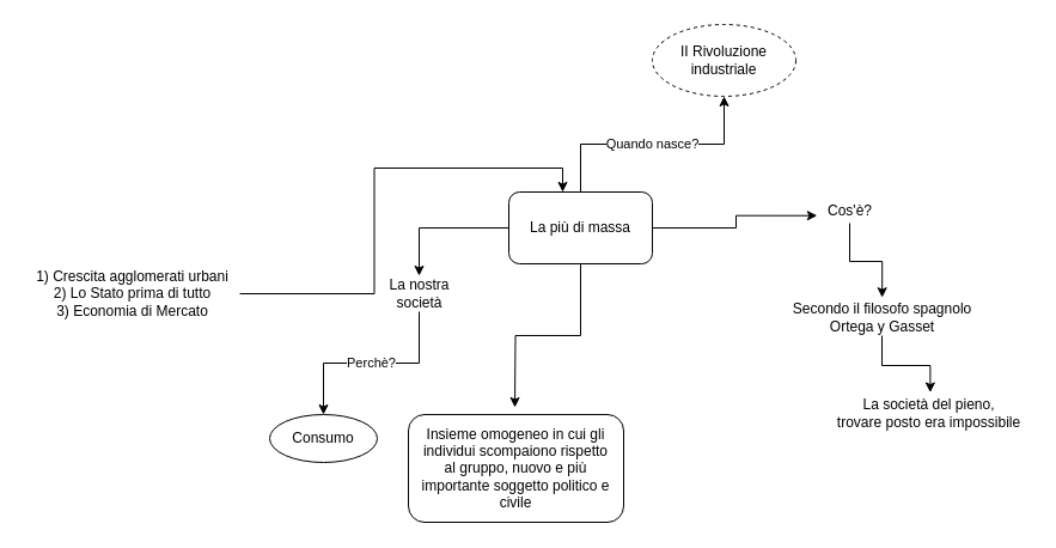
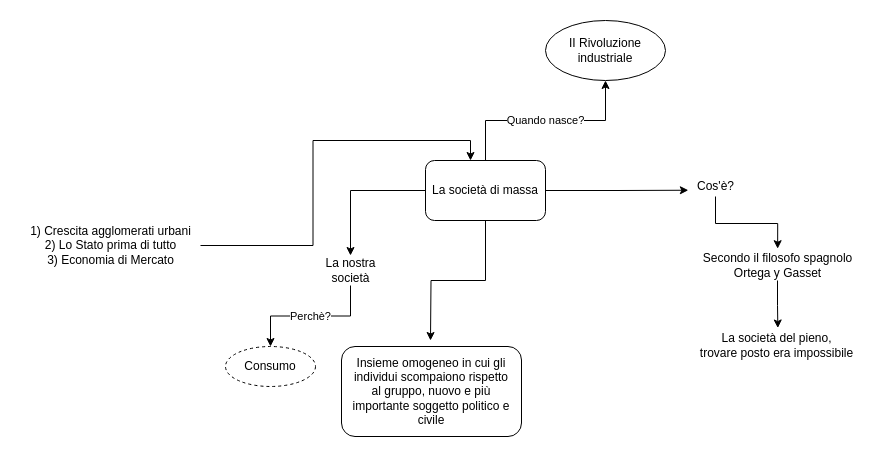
  <mxCell id="0" />
  <mxCell id="1" parent="0" />
  <mxCell id="2" style="edgeStyle=orthogonalEdgeStyle;rounded=0;orthogonalLoop=1;jettySize=auto;html=1;entryX=-0.043;entryY=0.686;entryDx=0;entryDy=0;entryPerimeter=0;" edge="1" parent="1" source="6" target="8"><mxGeometry relative="1" as="geometry"><mxPoint x="600" y="190" as="targetPoint" /></mxGeometry></mxCell>
  <mxCell id="3" style="edgeStyle=orthogonalEdgeStyle;rounded=0;orthogonalLoop=1;jettySize=auto;html=1;" edge="1" parent="1" source="6"><mxGeometry relative="1" as="geometry"><mxPoint x="430" y="340" as="targetPoint" /></mxGeometry></mxCell>
  <mxCell id="4" style="edgeStyle=orthogonalEdgeStyle;rounded=0;orthogonalLoop=1;jettySize=auto;html=1;" edge="1" parent="1" source="6" target="13"><mxGeometry relative="1" as="geometry" /></mxCell>
  <mxCell id="5" value="Quando nasce?" style="edgeStyle=orthogonalEdgeStyle;rounded=0;orthogonalLoop=1;jettySize=auto;html=1;" edge="1" parent="1" source="6" target="18"><mxGeometry relative="1" as="geometry"><mxPoint x="540" y="60" as="targetPoint" /></mxGeometry></mxCell>
- <mxCell id="6" value="La più di massa" style="rounded=1;whiteSpace=wrap;html=1;" vertex="1" parent="1"><mxGeometry x="425" y="160" width="120" height="60" as="geometry" /></mxCell>
+ <mxCell id="6" value="La società di massa" style="rounded=1;whiteSpace=wrap;html=1;" vertex="1" parent="1"><mxGeometry x="425" y="160" width="120" height="60" as="geometry" /></mxCell>
  <mxCell id="7" style="edgeStyle=orthogonalEdgeStyle;rounded=0;orthogonalLoop=1;jettySize=auto;html=1;entryX=0.501;entryY=-0.06;entryDx=0;entryDy=0;entryPerimeter=0;" edge="1" parent="1" source="8" target="10"><mxGeometry relative="1" as="geometry"><mxPoint x="620" y="250" as="targetPoint" /></mxGeometry></mxCell>
- <mxCell id="8" value="Cos'è?" style="text;html=1;align=center;verticalAlign=middle;resizable=0;points=[];autosize=1;strokeColor=none;fillColor=none;" vertex="1" parent="1"><mxGeometry x="685" y="166" width="50" height="20" as="geometry" /></mxCell>
+ <mxCell id="8" value="Cos'è?" style="text;html=1;align=center;verticalAlign=middle;resizable=0;points=[];autosize=1;strokeColor=none;fillColor=none;" vertex="1" parent="1"><mxGeometry x="690" y="176" width="50" height="20" as="geometry" /></mxCell>
  <mxCell id="9" style="edgeStyle=orthogonalEdgeStyle;rounded=0;orthogonalLoop=1;jettySize=auto;html=1;entryX=0.508;entryY=-0.083;entryDx=0;entryDy=0;entryPerimeter=0;" edge="1" parent="1" source="10" target="11"><mxGeometry relative="1" as="geometry"><mxPoint x="620" y="330" as="targetPoint" /></mxGeometry></mxCell>
- <mxCell id="10" value="Secondo il filosofo spagnolo&lt;br&gt;Ortega y Gasset" style="text;html=1;align=center;verticalAlign=middle;resizable=0;points=[];autosize=1;strokeColor=none;fillColor=none;" vertex="1" parent="1"><mxGeometry x="657" y="250" width="160" height="30" as="geometry" /></mxCell>
+ <mxCell id="10" value="Secondo il filosofo spagnolo&lt;br&gt;Ortega y Gasset" style="text;html=1;align=center;verticalAlign=middle;resizable=0;points=[];autosize=1;strokeColor=none;fillColor=none;" vertex="1" parent="1"><mxGeometry x="697" y="250" width="160" height="30" as="geometry" /></mxCell>
  <mxCell id="11" value="La società del pieno,&lt;br&gt;trovare posto era impossibile" style="text;html=1;align=center;verticalAlign=middle;resizable=0;points=[];autosize=1;strokeColor=none;fillColor=none;" vertex="1" parent="1"><mxGeometry x="691" y="330" width="170" height="30" as="geometry" /></mxCell>
  <mxCell id="12" value="Perchè?" style="edgeStyle=orthogonalEdgeStyle;rounded=0;orthogonalLoop=1;jettySize=auto;html=1;entryX=0.5;entryY=0;entryDx=0;entryDy=0;" edge="1" parent="1" source="13" target="14"><mxGeometry relative="1" as="geometry"><mxPoint x="360" y="250" as="targetPoint" /></mxGeometry></mxCell>
- <mxCell id="13" value="La nostra&lt;br&gt;società" style="text;html=1;align=center;verticalAlign=middle;resizable=0;points=[];autosize=1;strokeColor=none;fillColor=none;" vertex="1" parent="1"><mxGeometry x="315" y="230" width="70" height="30" as="geometry" /></mxCell>
- <mxCell id="14" value="Consumo" style="ellipse;whiteSpace=wrap;html=1;" vertex="1" parent="1"><mxGeometry x="225" y="346" width="90" height="40" as="geometry" /></mxCell>
+ <mxCell id="13" value="La nostra&lt;br&gt;società" style="text;html=1;align=center;verticalAlign=middle;resizable=0;points=[];autosize=1;strokeColor=none;fillColor=none;" vertex="1" parent="1"><mxGeometry x="315" y="255" width="70" height="30" as="geometry" /></mxCell>
+ <mxCell id="14" value="Consumo" style="ellipse;whiteSpace=wrap;html=1;dashed=1;" vertex="1" parent="1"><mxGeometry x="225" y="346" width="90" height="40" as="geometry" /></mxCell>
  <mxCell id="15" value="&lt;span&gt;Insieme omogeneo in cui gli individui scompaiono rispetto&lt;/span&gt;&lt;br&gt;&lt;span&gt;al gruppo, nuovo e più importante soggetto politico e civile&lt;/span&gt;" style="rounded=1;whiteSpace=wrap;html=1;" vertex="1" parent="1"><mxGeometry x="341" y="346" width="180" height="90" as="geometry" /></mxCell>
  <mxCell id="16" style="edgeStyle=orthogonalEdgeStyle;rounded=0;orthogonalLoop=1;jettySize=auto;html=1;entryX=0.375;entryY=0;entryDx=0;entryDy=0;entryPerimeter=0;" edge="1" parent="1" source="17" target="6"><mxGeometry relative="1" as="geometry" /></mxCell>
  <mxCell id="17" value="1) Crescita agglomerati urbani&lt;br&gt;2) Lo Stato prima di tutto&lt;br&gt;3) Economia di Mercato" style="text;html=1;align=center;verticalAlign=middle;resizable=0;points=[];autosize=1;strokeColor=none;fillColor=none;" vertex="1" parent="1"><mxGeometry x="20" y="220" width="180" height="50" as="geometry" /></mxCell>
- <mxCell id="18" value="II Rivoluzione industriale" style="ellipse;whiteSpace=wrap;html=1;dashed=1;" vertex="1" parent="1"><mxGeometry x="545" y="20" width="120" height="60" as="geometry" /></mxCell>
+ <mxCell id="18" value="II Rivoluzione industriale" style="ellipse;whiteSpace=wrap;html=1;" vertex="1" parent="1"><mxGeometry x="545" y="20" width="120" height="60" as="geometry" /></mxCell>
